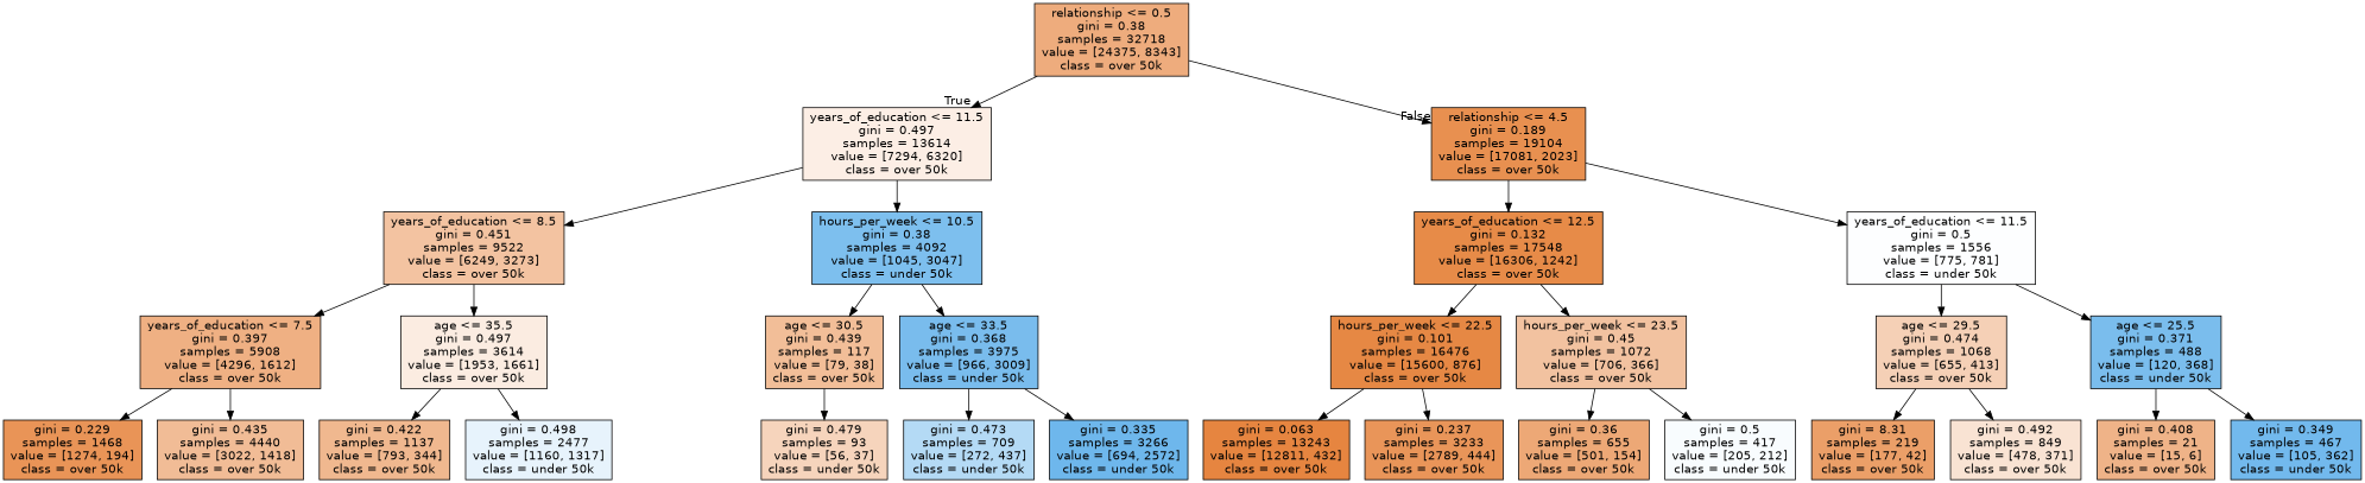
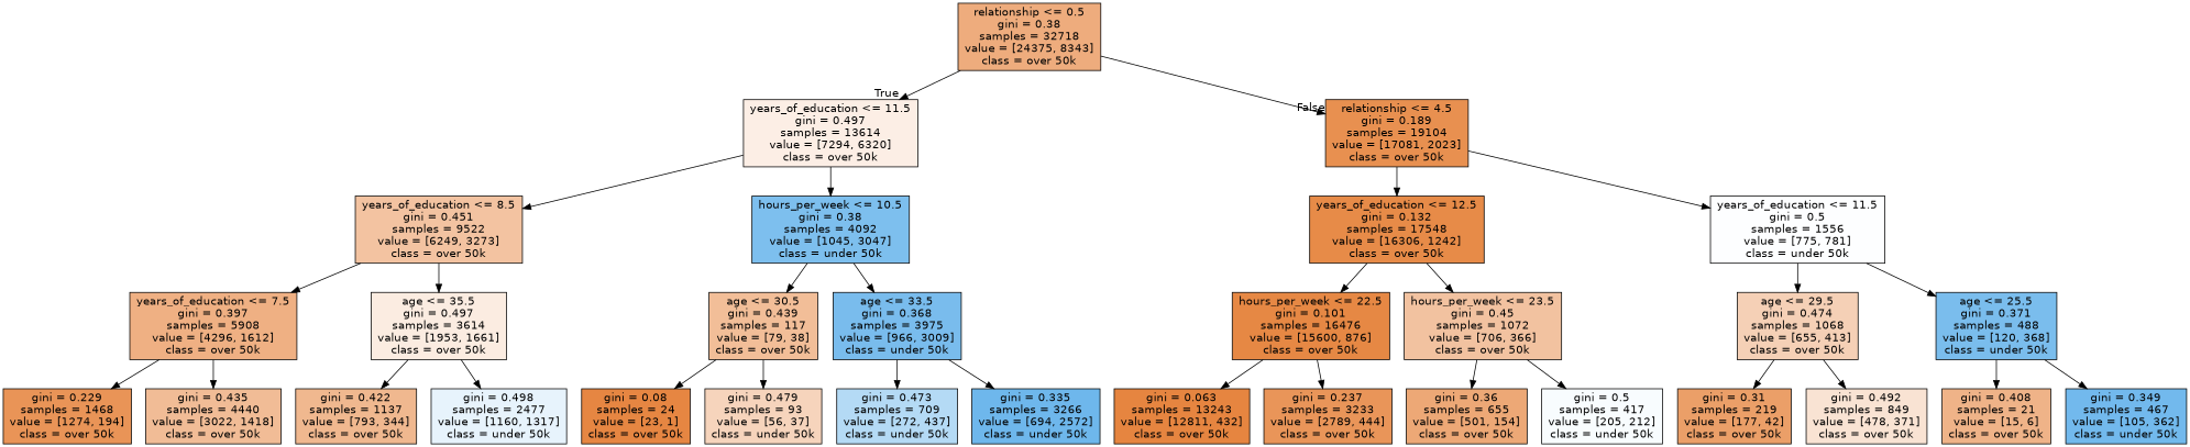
  digraph {
    node [color=black fontname=helvetica shape=box style=filled]
    edge [fontname=helvetica]
    n1 [fillcolor="#eeac7d" label="relationship <= 0.5\ngini = 0.38\nsamples = 32718\nvalue = [24375, 8343]\nclass = over 50k"]
    n2 [fillcolor="#fceee5" label="years_of_education <= 11.5\ngini = 0.497\nsamples = 13614\nvalue = [7294, 6320]\nclass = over 50k"]
    n3 [fillcolor="#e89050" label="relationship <= 4.5\ngini = 0.189\nsamples = 19104\nvalue = [17081, 2023]\nclass = over 50k"]
    n4 [fillcolor="#f3c3a1" label="years_of_education <= 8.5\ngini = 0.451\nsamples = 9522\nvalue = [6249, 3273]\nclass = over 50k"]
    n5 [fillcolor="#7dbfee" label="hours_per_week <= 10.5\ngini = 0.38\nsamples = 4092\nvalue = [1045, 3047]\nclass = under 50k"]
    n6 [fillcolor="#e78b48" label="years_of_education <= 12.5\ngini = 0.132\nsamples = 17548\nvalue = [16306, 1242]\nclass = over 50k"]
    n7 [fillcolor="#fdfeff" label="years_of_education <= 11.5\ngini = 0.5\nsamples = 1556\nvalue = [775, 781]\nclass = under 50k"]
    n8 [fillcolor="#efb083" label="years_of_education <= 7.5\ngini = 0.397\nsamples = 5908\nvalue = [4296, 1612]\nclass = over 50k"]
    n9 [fillcolor="#fbece1" label="age <= 35.5\ngini = 0.497\nsamples = 3614\nvalue = [1953, 1661]\nclass = over 50k"]
    n10 [fillcolor="#f2be98" label="age <= 30.5\ngini = 0.439\nsamples = 117\nvalue = [79, 38]\nclass = over 50k"]
    n11 [fillcolor="#79bced" label="age <= 33.5\ngini = 0.368\nsamples = 3975\nvalue = [966, 3009]\nclass = under 50k"]
    n12 [fillcolor="#e99457" label="gini = 0.229\nsamples = 1468\nvalue = [1274, 194]\nclass = over 50k"]
    n13 [fillcolor="#f1bc96" label="gini = 0.435\nsamples = 4440\nvalue = [3022, 1418]\nclass = over 50k"]
    n14 [fillcolor="#f0b88f" label="gini = 0.422\nsamples = 1137\nvalue = [793, 344]\nclass = over 50k"]
    n15 [fillcolor="#e7f3fc" label="gini = 0.498\nsamples = 2477\nvalue = [1160, 1317]\nclass = under 50k"]
+   n16 [fillcolor="#e68642" label="gini = 0.08\nsamples = 24\nvalue = [23, 1]\nclass = over 50k"]
    n17 [fillcolor="#f6d4bc" label="gini = 0.479\nsamples = 93\nvalue = [56, 37]\nclass = under 50k"]
    n18 [fillcolor="#b4daf5" label="gini = 0.473\nsamples = 709\nvalue = [272, 437]\nclass = under 50k"]
    n19 [fillcolor="#6eb7ec" label="gini = 0.335\nsamples = 3266\nvalue = [694, 2572]\nclass = under 50k"]
    n20 [fillcolor="#e68844" label="hours_per_week <= 22.5\ngini = 0.101\nsamples = 16476\nvalue = [15600, 876]\nclass = over 50k"]
    n21 [fillcolor="#f2c2a0" label="hours_per_week <= 23.5\ngini = 0.45\nsamples = 1072\nvalue = [706, 366]\nclass = over 50k"]
    n22 [fillcolor="#f5d0b6" label="age <= 29.5\ngini = 0.474\nsamples = 1068\nvalue = [655, 413]\nclass = over 50k"]
    n23 [fillcolor="#7abded" label="age <= 25.5\ngini = 0.371\nsamples = 488\nvalue = [120, 368]\nclass = under 50k"]
    n24 [fillcolor="#e68540" label="gini = 0.063\nsamples = 13243\nvalue = [12811, 432]\nclass = over 50k"]
    n25 [fillcolor="#e99559" label="gini = 0.237\nsamples = 3233\nvalue = [2789, 444]\nclass = over 50k"]
    n26 [fillcolor="#eda876" label="gini = 0.36\nsamples = 655\nvalue = [501, 154]\nclass = over 50k"]
    n27 [fillcolor="#f8fcfe" label="gini = 0.5\nsamples = 417\nvalue = [205, 212]\nclass = under 50k"]
-   n28 [fillcolor="#eb9f68" label="gini = 8.31\nsamples = 219\nvalue = [177, 42]\nclass = over 50k"]
+   n28 [fillcolor="#eb9f68" label="gini = 0.31\nsamples = 219\nvalue = [177, 42]\nclass = over 50k"]
    n29 [fillcolor="#f9e3d3" label="gini = 0.492\nsamples = 849\nvalue = [478, 371]\nclass = over 50k"]
    n30 [fillcolor="#efb388" label="gini = 0.408\nsamples = 21\nvalue = [15, 6]\nclass = over 50k"]
    n31 [fillcolor="#72b9ed" label="gini = 0.349\nsamples = 467\nvalue = [105, 362]\nclass = under 50k"]
    n1 -> n2 [headlabel=True labelangle=45 labeldistance=2.5]
    n1 -> n3 [headlabel=False labelangle=-45 labeldistance=2.5]
    n2 -> n4
    n2 -> n5
    n3 -> n6
    n3 -> n7
    n4 -> n8
    n4 -> n9
    n5 -> n10
    n5 -> n11
    n6 -> n20
    n6 -> n21
    n7 -> n22
    n7 -> n23
    n8 -> n12
    n8 -> n13
    n9 -> n14
    n9 -> n15
+   n10 -> n16
    n10 -> n17
    n11 -> n18
    n11 -> n19
    n20 -> n24
    n20 -> n25
    n21 -> n26
    n21 -> n27
    n22 -> n28
    n22 -> n29
    n23 -> n30
    n23 -> n31
  }
